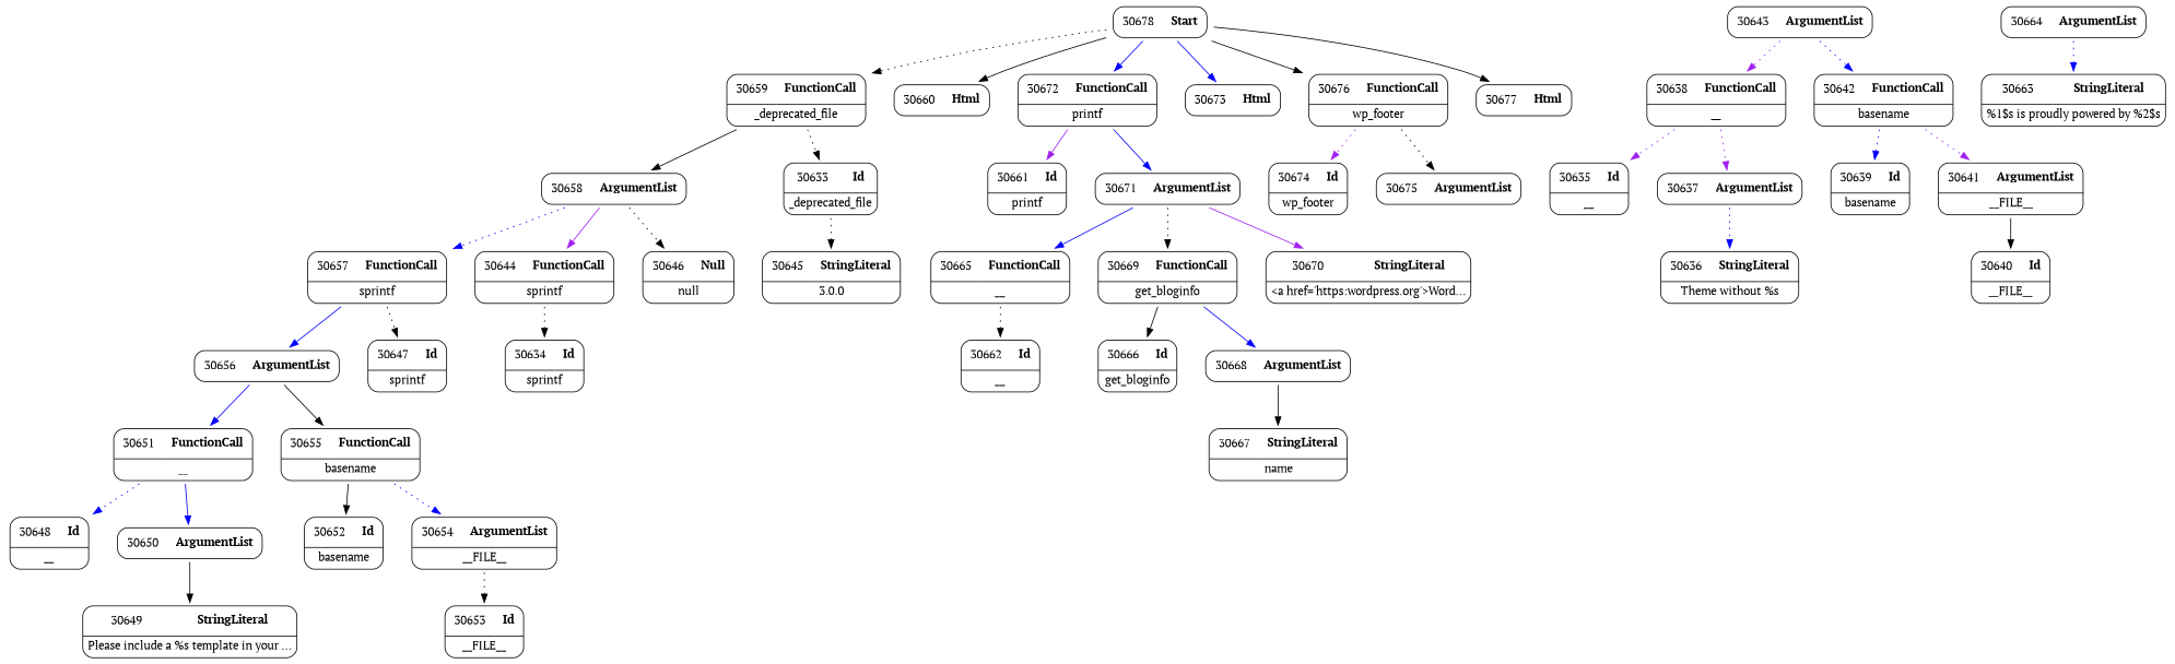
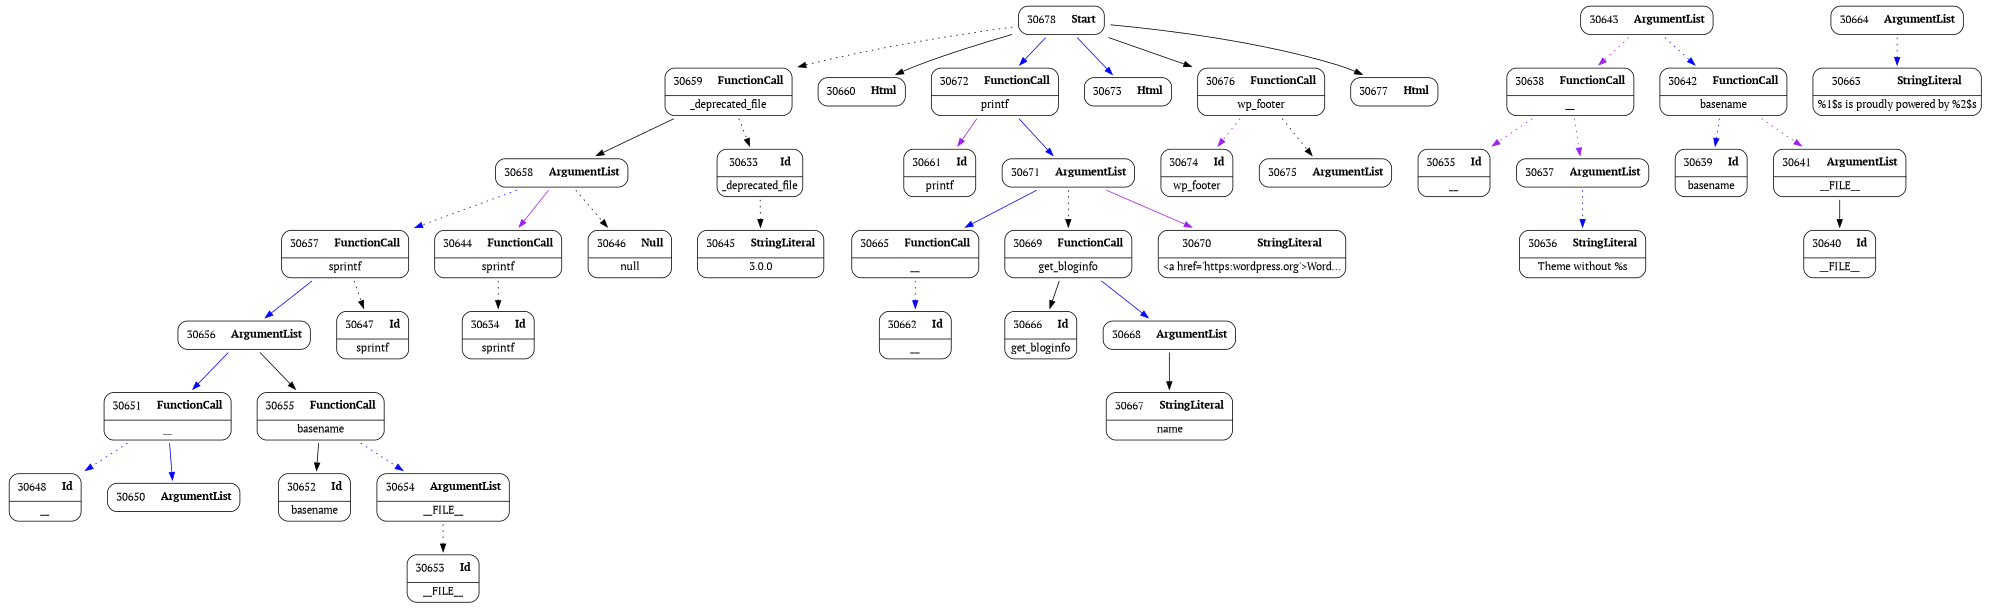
  digraph {
    fontname="PT Serif"
    node [fontname="PT Serif" shape=none]
    edge [color=black fontname="PT Serif" style=dotted weight=2]
    n1 [label=<<TABLE border='1' cellspacing='0' cellpadding='10' style='rounded' ><TR><TD border='0'>30656</TD><TD border='0'><B>ArgumentList</B></TD></TR></TABLE>>]
    n2 [label=<<TABLE border='1' cellspacing='0' cellpadding='10' style='rounded' ><TR><TD border='0'>30651</TD><TD border='0'><B>FunctionCall</B></TD></TR><HR/><TR><TD border='0' cellpadding='5' colspan='2'>__</TD></TR></TABLE>>]
    n3 [label=<<TABLE border='1' cellspacing='0' cellpadding='10' style='rounded' ><TR><TD border='0'>30655</TD><TD border='0'><B>FunctionCall</B></TD></TR><HR/><TR><TD border='0' cellpadding='5' colspan='2'>basename</TD></TR></TABLE>>]
    n4 [label=<<TABLE border='1' cellspacing='0' cellpadding='10' style='rounded' ><TR><TD border='0'>30648</TD><TD border='0'><B>Id</B></TD></TR><HR/><TR><TD border='0' cellpadding='5' colspan='2'>__</TD></TR></TABLE>>]
    n5 [label=<<TABLE border='1' cellspacing='0' cellpadding='10' style='rounded' ><TR><TD border='0'>30650</TD><TD border='0'><B>ArgumentList</B></TD></TR></TABLE>>]
    n6 [label=<<TABLE border='1' cellspacing='0' cellpadding='10' style='rounded' ><TR><TD border='0'>30652</TD><TD border='0'><B>Id</B></TD></TR><HR/><TR><TD border='0' cellpadding='5' colspan='2'>basename</TD></TR></TABLE>>]
    n7 [label=<<TABLE border='1' cellspacing='0' cellpadding='10' style='rounded' ><TR><TD border='0'>30654</TD><TD border='0'><B>ArgumentList</B></TD></TR><HR/><TR><TD border='0' cellpadding='5' colspan='2'>__FILE__</TD></TR></TABLE>>]
-   n8 [label=<<TABLE border='1' cellspacing='0' cellpadding='10' style='rounded' ><TR><TD border='0'>30649</TD><TD border='0'><B>StringLiteral</B></TD></TR><HR/><TR><TD border='0' cellpadding='5' colspan='2'>Please include a %s template in your ...</TD></TR></TABLE>>]
    n9 [label=<<TABLE border='1' cellspacing='0' cellpadding='10' style='rounded' ><TR><TD border='0'>30653</TD><TD border='0'><B>Id</B></TD></TR><HR/><TR><TD border='0' cellpadding='5' colspan='2'>__FILE__</TD></TR></TABLE>>]
    n10 [label=<<TABLE border='1' cellspacing='0' cellpadding='10' style='rounded' ><TR><TD border='0'>30657</TD><TD border='0'><B>FunctionCall</B></TD></TR><HR/><TR><TD border='0' cellpadding='5' colspan='2'>sprintf</TD></TR></TABLE>>]
    n11 [label=<<TABLE border='1' cellspacing='0' cellpadding='10' style='rounded' ><TR><TD border='0'>30647</TD><TD border='0'><B>Id</B></TD></TR><HR/><TR><TD border='0' cellpadding='5' colspan='2'>sprintf</TD></TR></TABLE>>]
    n12 [label=<<TABLE border='1' cellspacing='0' cellpadding='10' style='rounded' ><TR><TD border='0'>30658</TD><TD border='0'><B>ArgumentList</B></TD></TR></TABLE>>]
    n13 [label=<<TABLE border='1' cellspacing='0' cellpadding='10' style='rounded' ><TR><TD border='0'>30644</TD><TD border='0'><B>FunctionCall</B></TD></TR><HR/><TR><TD border='0' cellpadding='5' colspan='2'>sprintf</TD></TR></TABLE>>]
    n14 [label=<<TABLE border='1' cellspacing='0' cellpadding='10' style='rounded' ><TR><TD border='0'>30646</TD><TD border='0'><B>Null</B></TD></TR><HR/><TR><TD border='0' cellpadding='5' colspan='2'>null</TD></TR></TABLE>>]
    n15 [label=<<TABLE border='1' cellspacing='0' cellpadding='10' style='rounded' ><TR><TD border='0'>30634</TD><TD border='0'><B>Id</B></TD></TR><HR/><TR><TD border='0' cellpadding='5' colspan='2'>sprintf</TD></TR></TABLE>>]
    n16 [label=<<TABLE border='1' cellspacing='0' cellpadding='10' style='rounded' ><TR><TD border='0'>30645</TD><TD border='0'><B>StringLiteral</B></TD></TR><HR/><TR><TD border='0' cellpadding='5' colspan='2'>3.0.0</TD></TR></TABLE>>]
    n17 [label=<<TABLE border='1' cellspacing='0' cellpadding='10' style='rounded' ><TR><TD border='0'>30643</TD><TD border='0'><B>ArgumentList</B></TD></TR></TABLE>>]
    n18 [label=<<TABLE border='1' cellspacing='0' cellpadding='10' style='rounded' ><TR><TD border='0'>30638</TD><TD border='0'><B>FunctionCall</B></TD></TR><HR/><TR><TD border='0' cellpadding='5' colspan='2'>__</TD></TR></TABLE>>]
    n19 [label=<<TABLE border='1' cellspacing='0' cellpadding='10' style='rounded' ><TR><TD border='0'>30642</TD><TD border='0'><B>FunctionCall</B></TD></TR><HR/><TR><TD border='0' cellpadding='5' colspan='2'>basename</TD></TR></TABLE>>]
    n20 [label=<<TABLE border='1' cellspacing='0' cellpadding='10' style='rounded' ><TR><TD border='0'>30659</TD><TD border='0'><B>FunctionCall</B></TD></TR><HR/><TR><TD border='0' cellpadding='5' colspan='2'>_deprecated_file</TD></TR></TABLE>>]
    n21 [label=<<TABLE border='1' cellspacing='0' cellpadding='10' style='rounded' ><TR><TD border='0'>30633</TD><TD border='0'><B>Id</B></TD></TR><HR/><TR><TD border='0' cellpadding='5' colspan='2'>_deprecated_file</TD></TR></TABLE>>]
    n22 [label=<<TABLE border='1' cellspacing='0' cellpadding='10' style='rounded' ><TR><TD border='0'>30660</TD><TD border='0'><B>Html</B></TD></TR></TABLE>>]
    n23 [label=<<TABLE border='1' cellspacing='0' cellpadding='10' style='rounded' ><TR><TD border='0'>30661</TD><TD border='0'><B>Id</B></TD></TR><HR/><TR><TD border='0' cellpadding='5' colspan='2'>printf</TD></TR></TABLE>>]
    n24 [label=<<TABLE border='1' cellspacing='0' cellpadding='10' style='rounded' ><TR><TD border='0'>30662</TD><TD border='0'><B>Id</B></TD></TR><HR/><TR><TD border='0' cellpadding='5' colspan='2'>__</TD></TR></TABLE>>]
    n25 [label=<<TABLE border='1' cellspacing='0' cellpadding='10' style='rounded' ><TR><TD border='0'>30663</TD><TD border='0'><B>StringLiteral</B></TD></TR><HR/><TR><TD border='0' cellpadding='5' colspan='2'>%1$s is proudly powered by %2$s</TD></TR></TABLE>>]
    n26 [label=<<TABLE border='1' cellspacing='0' cellpadding='10' style='rounded' ><TR><TD border='0'>30664</TD><TD border='0'><B>ArgumentList</B></TD></TR></TABLE>>]
    n27 [label=<<TABLE border='1' cellspacing='0' cellpadding='10' style='rounded' ><TR><TD border='0'>30665</TD><TD border='0'><B>FunctionCall</B></TD></TR><HR/><TR><TD border='0' cellpadding='5' colspan='2'>__</TD></TR></TABLE>>]
    n28 [label=<<TABLE border='1' cellspacing='0' cellpadding='10' style='rounded' ><TR><TD border='0'>30666</TD><TD border='0'><B>Id</B></TD></TR><HR/><TR><TD border='0' cellpadding='5' colspan='2'>get_bloginfo</TD></TR></TABLE>>]
    n29 [label=<<TABLE border='1' cellspacing='0' cellpadding='10' style='rounded' ><TR><TD border='0'>30667</TD><TD border='0'><B>StringLiteral</B></TD></TR><HR/><TR><TD border='0' cellpadding='5' colspan='2'>name</TD></TR></TABLE>>]
    n30 [label=<<TABLE border='1' cellspacing='0' cellpadding='10' style='rounded' ><TR><TD border='0'>30668</TD><TD border='0'><B>ArgumentList</B></TD></TR></TABLE>>]
    n31 [label=<<TABLE border='1' cellspacing='0' cellpadding='10' style='rounded' ><TR><TD border='0'>30669</TD><TD border='0'><B>FunctionCall</B></TD></TR><HR/><TR><TD border='0' cellpadding='5' colspan='2'>get_bloginfo</TD></TR></TABLE>>]
    n32 [label=<<TABLE border='1' cellspacing='0' cellpadding='10' style='rounded' ><TR><TD border='0'>30670</TD><TD border='0'><B>StringLiteral</B></TD></TR><HR/><TR><TD border='0' cellpadding='5' colspan='2'>&lt;a href='https:wordpress.org'&gt;Word...</TD></TR></TABLE>>]
    n33 [label=<<TABLE border='1' cellspacing='0' cellpadding='10' style='rounded' ><TR><TD border='0'>30671</TD><TD border='0'><B>ArgumentList</B></TD></TR></TABLE>>]
    n34 [label=<<TABLE border='1' cellspacing='0' cellpadding='10' style='rounded' ><TR><TD border='0'>30672</TD><TD border='0'><B>FunctionCall</B></TD></TR><HR/><TR><TD border='0' cellpadding='5' colspan='2'>printf</TD></TR></TABLE>>]
    n35 [label=<<TABLE border='1' cellspacing='0' cellpadding='10' style='rounded' ><TR><TD border='0'>30673</TD><TD border='0'><B>Html</B></TD></TR></TABLE>>]
    n36 [label=<<TABLE border='1' cellspacing='0' cellpadding='10' style='rounded' ><TR><TD border='0'>30674</TD><TD border='0'><B>Id</B></TD></TR><HR/><TR><TD border='0' cellpadding='5' colspan='2'>wp_footer</TD></TR></TABLE>>]
    n37 [label=<<TABLE border='1' cellspacing='0' cellpadding='10' style='rounded' ><TR><TD border='0'>30675</TD><TD border='0'><B>ArgumentList</B></TD></TR></TABLE>>]
    n38 [label=<<TABLE border='1' cellspacing='0' cellpadding='10' style='rounded' ><TR><TD border='0'>30676</TD><TD border='0'><B>FunctionCall</B></TD></TR><HR/><TR><TD border='0' cellpadding='5' colspan='2'>wp_footer</TD></TR></TABLE>>]
    n39 [label=<<TABLE border='1' cellspacing='0' cellpadding='10' style='rounded' ><TR><TD border='0'>30677</TD><TD border='0'><B>Html</B></TD></TR></TABLE>>]
    n40 [label=<<TABLE border='1' cellspacing='0' cellpadding='10' style='rounded' ><TR><TD border='0'>30678</TD><TD border='0'><B>Start</B></TD></TR></TABLE>>]
    n41 [label=<<TABLE border='1' cellspacing='0' cellpadding='10' style='rounded' ><TR><TD border='0'>30635</TD><TD border='0'><B>Id</B></TD></TR><HR/><TR><TD border='0' cellpadding='5' colspan='2'>__</TD></TR></TABLE>>]
    n42 [label=<<TABLE border='1' cellspacing='0' cellpadding='10' style='rounded' ><TR><TD border='0'>30636</TD><TD border='0'><B>StringLiteral</B></TD></TR><HR/><TR><TD border='0' cellpadding='5' colspan='2'>Theme without %s</TD></TR></TABLE>>]
    n43 [label=<<TABLE border='1' cellspacing='0' cellpadding='10' style='rounded' ><TR><TD border='0'>30637</TD><TD border='0'><B>ArgumentList</B></TD></TR></TABLE>>]
    n44 [label=<<TABLE border='1' cellspacing='0' cellpadding='10' style='rounded' ><TR><TD border='0'>30639</TD><TD border='0'><B>Id</B></TD></TR><HR/><TR><TD border='0' cellpadding='5' colspan='2'>basename</TD></TR></TABLE>>]
    n45 [label=<<TABLE border='1' cellspacing='0' cellpadding='10' style='rounded' ><TR><TD border='0'>30640</TD><TD border='0'><B>Id</B></TD></TR><HR/><TR><TD border='0' cellpadding='5' colspan='2'>__FILE__</TD></TR></TABLE>>]
    n46 [label=<<TABLE border='1' cellspacing='0' cellpadding='10' style='rounded' ><TR><TD border='0'>30641</TD><TD border='0'><B>ArgumentList</B></TD></TR><HR/><TR><TD border='0' cellpadding='5' colspan='2'>__FILE__</TD></TR></TABLE>>]
    n1 -> n2 [color=blue style=solid]
    n1 -> n3 [style=solid]
    n2 -> n4 [color=blue]
    n2 -> n5 [color=blue style=solid]
    n3 -> n6 [style=solid]
    n3 -> n7 [color=blue]
-   n5 -> n8 [style=solid]
    n7 -> n9
    n10 -> n1 [color=blue style=solid]
    n10 -> n11
    n12 -> n10 [color=blue]
    n12 -> n13 [color=purple style=solid]
    n12 -> n14
    n13 -> n15
    n17 -> n18 [color=purple]
    n17 -> n19 [color=blue]
    n18 -> n41 [color=purple]
    n18 -> n43 [color=purple]
    n19 -> n44 [color=blue]
    n19 -> n46 [color=purple]
    n20 -> n12 [style=solid]
    n20 -> n21
    n21 -> n16
    n26 -> n25 [color=blue]
-   n27 -> n24
+   n27 -> n24 [color=blue]
    n30 -> n29 [style=solid]
    n31 -> n28 [style=solid]
    n31 -> n30 [color=blue style=solid]
    n33 -> n27 [color=blue style=solid]
    n33 -> n31
    n33 -> n32 [color=purple style=solid]
    n34 -> n23 [color=purple style=solid]
    n34 -> n33 [color=blue style=solid]
    n38 -> n36 [color=purple]
    n38 -> n37
    n40 -> n20
    n40 -> n22 [style=solid]
    n40 -> n34 [color=blue style=solid]
    n40 -> n35 [color=blue style=solid]
    n40 -> n38 [style=solid]
    n40 -> n39 [style=solid]
    n43 -> n42 [color=blue]
    n46 -> n45 [style=solid]
  }
